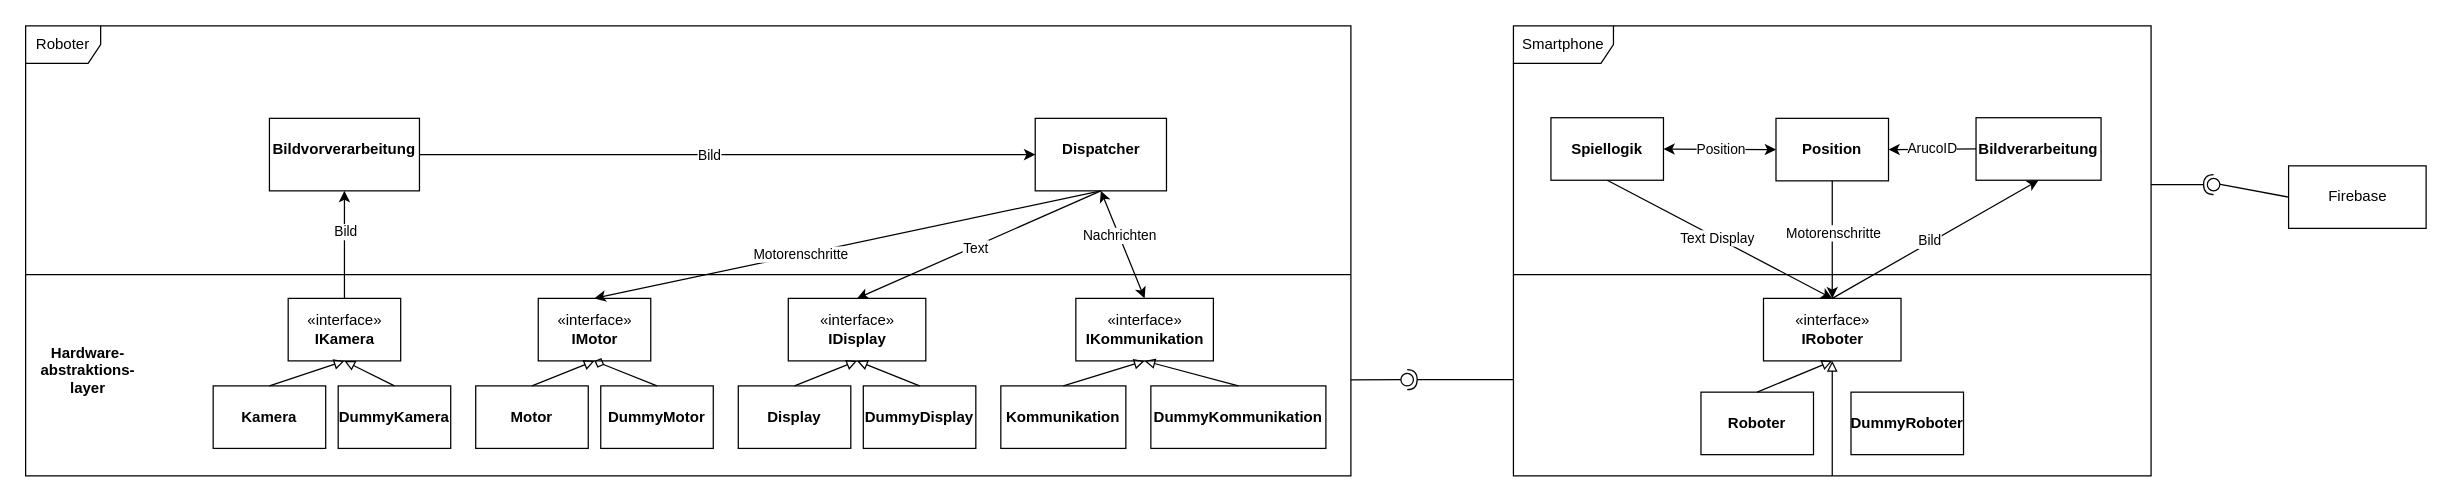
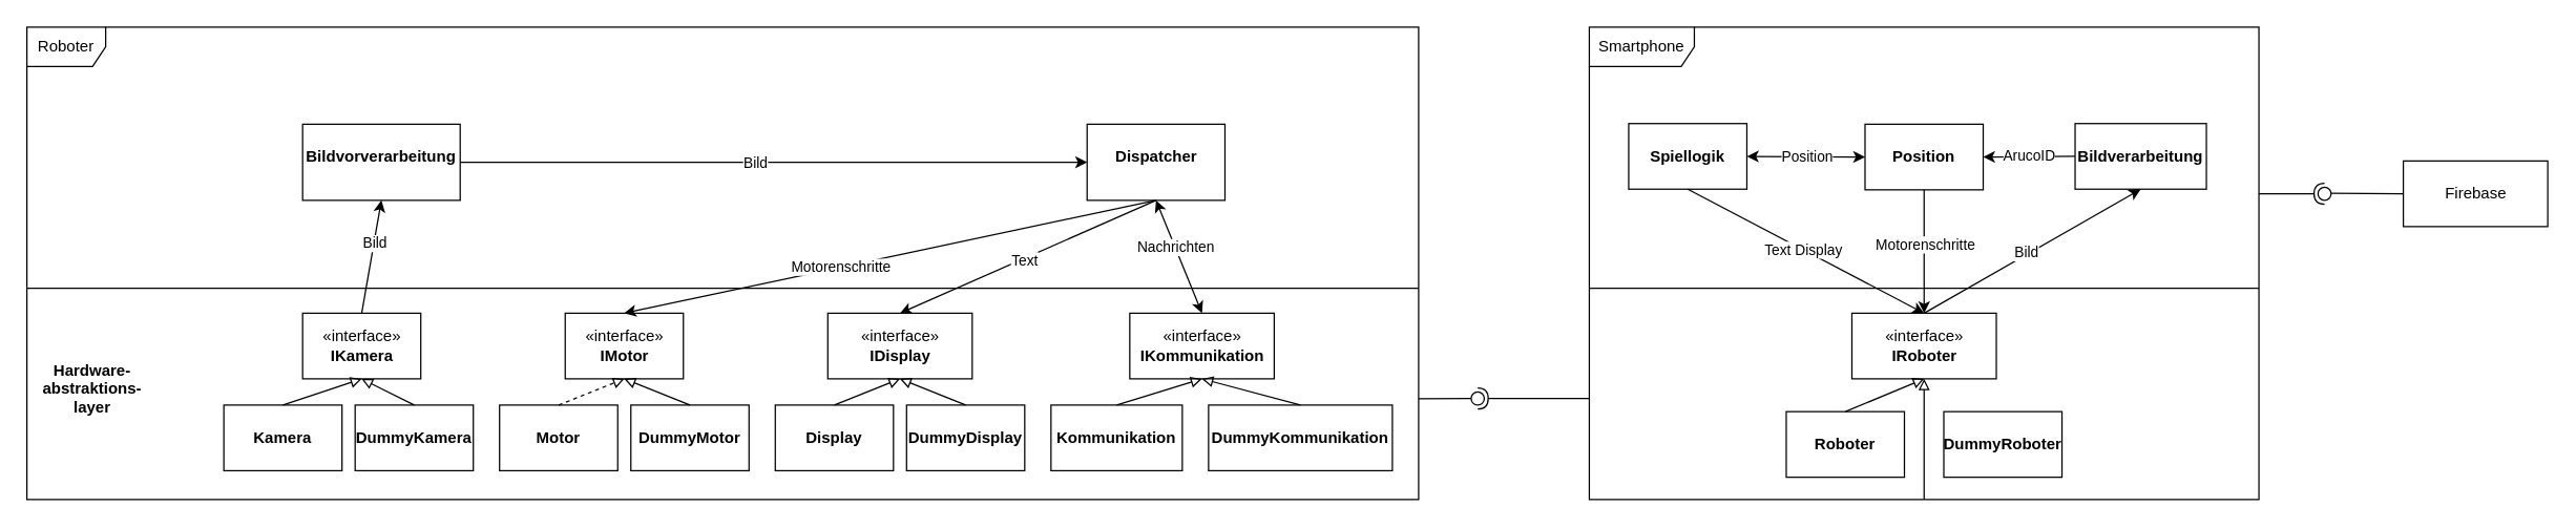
  <mxCell id="0" />
  <mxCell id="1" parent="0" />
  <mxCell id="2" value="Smartphone" style="shape=umlFrame;whiteSpace=wrap;html=1;width=80;height=30;" vertex="1" parent="1"><mxGeometry x="1210" y="20" width="510" height="360" as="geometry" /></mxCell>
  <mxCell id="3" value="Roboter" style="shape=umlFrame;whiteSpace=wrap;html=1;" vertex="1" parent="1"><mxGeometry x="20" y="20" width="1060" height="360" as="geometry" /></mxCell>
  <mxCell id="4" value="" style="rounded=0;orthogonalLoop=1;jettySize=auto;html=1;endArrow=none;endFill=0;exitX=1;exitY=0.292;exitDx=0;exitDy=0;exitPerimeter=0;" edge="1" target="6" parent="1"><mxGeometry relative="1" as="geometry"><mxPoint x="1080" y="303.12" as="sourcePoint" /></mxGeometry></mxCell>
  <mxCell id="5" value="" style="rounded=0;orthogonalLoop=1;jettySize=auto;html=1;endArrow=halfCircle;endFill=0;entryX=0.5;entryY=0.5;entryDx=0;entryDy=0;endSize=6;strokeWidth=1;" edge="1" target="6" parent="1"><mxGeometry relative="1" as="geometry"><mxPoint x="1210" y="303" as="sourcePoint" /><Array as="points"><mxPoint x="1170" y="303" /><mxPoint x="1150" y="303" /></Array></mxGeometry></mxCell>
  <mxCell id="6" value="" style="ellipse;whiteSpace=wrap;html=1;fontFamily=Helvetica;fontSize=12;fontColor=#000000;align=center;strokeColor=#000000;fillColor=#ffffff;points=[];aspect=fixed;resizable=0;" vertex="1" parent="1"><mxGeometry x="1120" y="298" width="10" height="10" as="geometry" /></mxCell>
  <mxCell id="7" value="&lt;p style=&quot;margin: 0px ; margin-top: 4px ; text-align: center&quot;&gt;&lt;br&gt;&lt;b&gt;Kamera&lt;/b&gt;&lt;/p&gt;" style="verticalAlign=top;align=left;overflow=fill;fontSize=12;fontFamily=Helvetica;html=1;" vertex="1" parent="1"><mxGeometry x="170" y="308" width="90" height="50" as="geometry" /></mxCell>
  <mxCell id="8" value="«interface»&lt;br&gt;&lt;b&gt;IKamera&lt;/b&gt;" style="html=1;" vertex="1" parent="1"><mxGeometry x="230" y="238" width="90" height="50" as="geometry" /></mxCell>
  <mxCell id="9" value="&lt;p style=&quot;margin: 0px ; margin-top: 4px ; text-align: center&quot;&gt;&lt;br&gt;&lt;b&gt;DummyKamera&lt;/b&gt;&lt;/p&gt;" style="verticalAlign=top;align=left;overflow=fill;fontSize=12;fontFamily=Helvetica;html=1;" vertex="1" parent="1"><mxGeometry x="270" y="308" width="90" height="50" as="geometry" /></mxCell>
  <mxCell id="10" value="«interface»&lt;br&gt;&lt;b&gt;IMotor&lt;/b&gt;" style="html=1;" vertex="1" parent="1"><mxGeometry x="430" y="238" width="90" height="50" as="geometry" /></mxCell>
  <mxCell id="11" value="&lt;p style=&quot;margin: 0px ; margin-top: 4px ; text-align: center&quot;&gt;&lt;br&gt;&lt;b&gt;Motor&lt;/b&gt;&lt;/p&gt;" style="verticalAlign=top;align=left;overflow=fill;fontSize=12;fontFamily=Helvetica;html=1;" vertex="1" parent="1"><mxGeometry x="380" y="308" width="90" height="50" as="geometry" /></mxCell>
  <mxCell id="12" value="&lt;p style=&quot;margin: 0px ; margin-top: 4px ; text-align: center&quot;&gt;&lt;br&gt;&lt;b&gt;DummyMotor&lt;/b&gt;&lt;/p&gt;" style="verticalAlign=top;align=left;overflow=fill;fontSize=12;fontFamily=Helvetica;html=1;" vertex="1" parent="1"><mxGeometry x="480" y="308" width="90" height="50" as="geometry" /></mxCell>
  <mxCell id="13" value="«interface»&lt;br&gt;&lt;b&gt;IDisplay&lt;/b&gt;" style="html=1;" vertex="1" parent="1"><mxGeometry x="630" y="238" width="110" height="50" as="geometry" /></mxCell>
  <mxCell id="14" value="&lt;p style=&quot;margin: 0px ; margin-top: 4px ; text-align: center&quot;&gt;&lt;br&gt;&lt;b&gt;Display&lt;/b&gt;&lt;/p&gt;" style="verticalAlign=top;align=left;overflow=fill;fontSize=12;fontFamily=Helvetica;html=1;" vertex="1" parent="1"><mxGeometry x="590" y="308" width="90" height="50" as="geometry" /></mxCell>
  <mxCell id="15" value="&lt;p style=&quot;margin: 0px ; margin-top: 4px ; text-align: center&quot;&gt;&lt;br&gt;&lt;b&gt;DummyDisplay&lt;/b&gt;&lt;/p&gt;" style="verticalAlign=top;align=left;overflow=fill;fontSize=12;fontFamily=Helvetica;html=1;" vertex="1" parent="1"><mxGeometry x="690" y="308" width="90" height="50" as="geometry" /></mxCell>
  <mxCell id="16" value="«interface»&lt;br&gt;&lt;b&gt;IKommunikation&lt;/b&gt;" style="html=1;" vertex="1" parent="1"><mxGeometry x="860" y="238" width="110" height="50" as="geometry" /></mxCell>
  <mxCell id="17" value="&lt;p style=&quot;margin: 0px ; margin-top: 4px ; text-align: center&quot;&gt;&lt;br&gt;&lt;b&gt;DummyKommunikation&lt;/b&gt;&lt;/p&gt;" style="verticalAlign=top;align=left;overflow=fill;fontSize=12;fontFamily=Helvetica;html=1;" vertex="1" parent="1"><mxGeometry x="920" y="308" width="140" height="50" as="geometry" /></mxCell>
  <mxCell id="18" value="&lt;p style=&quot;margin: 0px ; margin-top: 4px ; text-align: center&quot;&gt;&lt;br&gt;&lt;b&gt;Kommunikation&lt;/b&gt;&lt;/p&gt;" style="verticalAlign=top;align=left;overflow=fill;fontSize=12;fontFamily=Helvetica;html=1;" vertex="1" parent="1"><mxGeometry x="800" y="308" width="100" height="50" as="geometry" /></mxCell>
  <mxCell id="19" value="" style="line;strokeWidth=1;fillColor=none;align=left;verticalAlign=middle;spacingTop=-1;spacingLeft=3;spacingRight=3;rotatable=0;labelPosition=right;points=[];portConstraint=eastwest;" vertex="1" parent="1"><mxGeometry x="20" y="215" width="1060" height="8" as="geometry" /></mxCell>
  <mxCell id="20" value="Hardware-&#10;abstraktions-&#10;layer" style="text;align=center;fontStyle=1;verticalAlign=middle;spacingLeft=3;spacingRight=3;strokeColor=none;rotatable=0;points=[[0,0.5],[1,0.5]];portConstraint=eastwest;" vertex="1" parent="1"><mxGeometry x="30" y="282" width="80" height="26" as="geometry" /></mxCell>
  <mxCell id="21" value="" style="endArrow=block;html=1;exitX=0.5;exitY=0;exitDx=0;exitDy=0;entryX=0.5;entryY=1;entryDx=0;entryDy=0;endFill=0;" edge="1" parent="1" source="7" target="8"><mxGeometry width="50" height="50" relative="1" as="geometry"><mxPoint x="450" y="358" as="sourcePoint" /><mxPoint x="500" y="308" as="targetPoint" /></mxGeometry></mxCell>
  <mxCell id="22" value="" style="endArrow=block;html=1;exitX=0.5;exitY=0;exitDx=0;exitDy=0;entryX=0.5;entryY=1;entryDx=0;entryDy=0;endFill=0;" edge="1" parent="1" source="9" target="8"><mxGeometry width="50" height="50" relative="1" as="geometry"><mxPoint x="225" y="318" as="sourcePoint" /><mxPoint x="285" y="298" as="targetPoint" /></mxGeometry></mxCell>
- <mxCell id="23" value="" style="endArrow=block;html=1;exitX=0.5;exitY=0;exitDx=0;exitDy=0;entryX=0.5;entryY=1;entryDx=0;entryDy=0;endFill=0;" edge="1" parent="1" source="11" target="10"><mxGeometry width="50" height="50" relative="1" as="geometry"><mxPoint x="325" y="318" as="sourcePoint" /><mxPoint x="285" y="298" as="targetPoint" /></mxGeometry></mxCell>
- <mxCell id="24" value="" style="endArrow=diamond;html=1;exitX=0.5;exitY=0;exitDx=0;exitDy=0;entryX=0.5;entryY=1;entryDx=0;entryDy=0;endFill=0;" edge="1" parent="1" source="12" target="10"><mxGeometry width="50" height="50" relative="1" as="geometry"><mxPoint x="335" y="328" as="sourcePoint" /><mxPoint x="470" y="288" as="targetPoint" /></mxGeometry></mxCell>
+ <mxCell id="23" value="" style="endArrow=block;html=1;exitX=0.5;exitY=0;exitDx=0;exitDy=0;entryX=0.5;entryY=1;entryDx=0;entryDy=0;endFill=0;dashed=1;" edge="1" parent="1" source="11" target="10"><mxGeometry width="50" height="50" relative="1" as="geometry"><mxPoint x="325" y="318" as="sourcePoint" /><mxPoint x="285" y="298" as="targetPoint" /></mxGeometry></mxCell>
+ <mxCell id="24" value="" style="endArrow=block;html=1;exitX=0.5;exitY=0;exitDx=0;exitDy=0;entryX=0.5;entryY=1;entryDx=0;entryDy=0;endFill=0;" edge="1" parent="1" source="12" target="10"><mxGeometry width="50" height="50" relative="1" as="geometry"><mxPoint x="335" y="328" as="sourcePoint" /><mxPoint x="470" y="288" as="targetPoint" /></mxGeometry></mxCell>
  <mxCell id="25" value="" style="endArrow=block;html=1;exitX=0.5;exitY=0;exitDx=0;exitDy=0;entryX=0.5;entryY=1;entryDx=0;entryDy=0;endFill=0;" edge="1" parent="1" source="14" target="13"><mxGeometry width="50" height="50" relative="1" as="geometry"><mxPoint x="345" y="338" as="sourcePoint" /><mxPoint x="305" y="318" as="targetPoint" /></mxGeometry></mxCell>
  <mxCell id="26" value="" style="endArrow=block;html=1;exitX=0.5;exitY=0;exitDx=0;exitDy=0;entryX=0.5;entryY=1;entryDx=0;entryDy=0;endFill=0;" edge="1" parent="1" source="15" target="13"><mxGeometry width="50" height="50" relative="1" as="geometry"><mxPoint x="355" y="348" as="sourcePoint" /><mxPoint x="690" y="288" as="targetPoint" /></mxGeometry></mxCell>
  <mxCell id="27" value="" style="endArrow=block;html=1;exitX=0.5;exitY=0;exitDx=0;exitDy=0;entryX=0.5;entryY=1;entryDx=0;entryDy=0;endFill=0;" edge="1" parent="1" source="18" target="16"><mxGeometry width="50" height="50" relative="1" as="geometry"><mxPoint x="365" y="358" as="sourcePoint" /><mxPoint x="325" y="338" as="targetPoint" /></mxGeometry></mxCell>
  <mxCell id="28" value="" style="endArrow=block;html=1;exitX=0.5;exitY=0;exitDx=0;exitDy=0;entryX=0.5;entryY=1;entryDx=0;entryDy=0;endFill=0;" edge="1" parent="1" source="17" target="16"><mxGeometry width="50" height="50" relative="1" as="geometry"><mxPoint x="375" y="368" as="sourcePoint" /><mxPoint x="335" y="348" as="targetPoint" /></mxGeometry></mxCell>
  <mxCell id="29" value="«interface»&lt;br&gt;&lt;b&gt;IRoboter&lt;/b&gt;" style="html=1;" vertex="1" parent="1"><mxGeometry x="1410" y="238" width="110" height="50" as="geometry" /></mxCell>
  <mxCell id="30" value="&lt;p style=&quot;margin: 0px ; margin-top: 4px ; text-align: center&quot;&gt;&lt;br&gt;&lt;b&gt;Roboter&lt;/b&gt;&lt;/p&gt;" style="verticalAlign=top;align=left;overflow=fill;fontSize=12;fontFamily=Helvetica;html=1;" vertex="1" parent="1"><mxGeometry x="1360" y="313" width="90" height="50" as="geometry" /></mxCell>
  <mxCell id="31" value="&lt;p style=&quot;margin: 0px ; margin-top: 4px ; text-align: center&quot;&gt;&lt;br&gt;&lt;b&gt;DummyRoboter&lt;/b&gt;&lt;/p&gt;" style="verticalAlign=top;align=left;overflow=fill;fontSize=12;fontFamily=Helvetica;html=1;" vertex="1" parent="1"><mxGeometry x="1480" y="313" width="90" height="50" as="geometry" /></mxCell>
  <mxCell id="32" value="" style="endArrow=block;html=1;entryX=0.5;entryY=1;entryDx=0;entryDy=0;exitX=0.5;exitY=0;exitDx=0;exitDy=0;startArrow=none;startFill=0;endFill=0;" edge="1" parent="1" source="30" target="29"><mxGeometry width="50" height="50" relative="1" as="geometry"><mxPoint x="1100" y="358" as="sourcePoint" /><mxPoint x="1150" y="308" as="targetPoint" /></mxGeometry></mxCell>
  <mxCell id="33" value="" style="endArrow=none;html=1;exitX=0.5;exitY=1;exitDx=0;exitDy=0;startArrow=block;startFill=0;" edge="1" parent="1" source="29" target="2"><mxGeometry width="50" height="50" relative="1" as="geometry"><mxPoint x="1415" y="323" as="sourcePoint" /><mxPoint x="1475" y="298" as="targetPoint" /></mxGeometry></mxCell>
  <mxCell id="34" value="" style="line;strokeWidth=1;fillColor=none;align=left;verticalAlign=middle;spacingTop=-1;spacingLeft=3;spacingRight=3;rotatable=0;labelPosition=right;points=[];portConstraint=eastwest;" vertex="1" parent="1"><mxGeometry x="1210" y="215" width="510" height="8" as="geometry" /></mxCell>
  <mxCell id="35" value="" style="rounded=0;orthogonalLoop=1;jettySize=auto;html=1;endArrow=none;endFill=0;entryX=0.942;entryY=0.465;entryDx=0;entryDy=0;entryPerimeter=0;exitX=0;exitY=0.5;exitDx=0;exitDy=0;" edge="1" target="36" parent="1" source="38"><mxGeometry relative="1" as="geometry"><mxPoint x="1810" y="148" as="sourcePoint" /><mxPoint x="1780" y="150" as="targetPoint" /></mxGeometry></mxCell>
  <mxCell id="36" value="" style="ellipse;whiteSpace=wrap;html=1;fontFamily=Helvetica;fontSize=12;fontColor=#000000;align=center;strokeColor=#000000;fillColor=#ffffff;points=[];aspect=fixed;resizable=0;" vertex="1" parent="1"><mxGeometry x="1765" y="142" width="10" height="10" as="geometry" /></mxCell>
  <mxCell id="37" value="" style="rounded=0;orthogonalLoop=1;jettySize=auto;html=1;endArrow=halfCircle;endFill=0;endSize=6;strokeWidth=1;" edge="1" parent="1"><mxGeometry relative="1" as="geometry"><mxPoint x="1720" y="146.98" as="sourcePoint" /><mxPoint x="1770" y="146.98" as="targetPoint" /><Array as="points"><mxPoint x="1770" y="146.98" /></Array></mxGeometry></mxCell>
- <mxCell id="38" value="Firebase" style="html=1;" vertex="1" parent="1"><mxGeometry x="1830" y="132" width="110" height="50" as="geometry" /></mxCell>
- <mxCell id="39" value="&lt;p style=&quot;margin: 0px ; margin-top: 4px ; text-align: center&quot;&gt;&lt;br&gt;&lt;b&gt;Bildvorverarbeitung&lt;/b&gt;&lt;/p&gt;" style="verticalAlign=top;align=left;overflow=fill;fontSize=12;fontFamily=Helvetica;html=1;" vertex="1" parent="1"><mxGeometry x="215" y="94" width="120" height="58" as="geometry" /></mxCell>
+ <mxCell id="38" value="Firebase" style="html=1;" vertex="1" parent="1"><mxGeometry x="1830" y="122" width="110" height="50" as="geometry" /></mxCell>
+ <mxCell id="39" value="&lt;p style=&quot;margin: 0px ; margin-top: 4px ; text-align: center&quot;&gt;&lt;br&gt;&lt;b&gt;Bildvorverarbeitung&lt;/b&gt;&lt;/p&gt;" style="verticalAlign=top;align=left;overflow=fill;fontSize=12;fontFamily=Helvetica;html=1;" vertex="1" parent="1"><mxGeometry x="230" y="94" width="120" height="58" as="geometry" /></mxCell>
  <mxCell id="40" value="" style="endArrow=none;html=1;entryX=0.5;entryY=0;entryDx=0;entryDy=0;exitX=0.5;exitY=1;exitDx=0;exitDy=0;startArrow=classic;startFill=1;" edge="1" parent="1" source="39" target="8"><mxGeometry width="50" height="50" relative="1" as="geometry"><mxPoint x="960" y="180" as="sourcePoint" /><mxPoint x="1010" y="130" as="targetPoint" /></mxGeometry></mxCell>
  <mxCell id="41" value="Bild" style="edgeLabel;html=1;align=center;verticalAlign=middle;resizable=0;points=[];" vertex="1" connectable="0" parent="40"><mxGeometry x="-0.254" relative="1" as="geometry"><mxPoint as="offset" /></mxGeometry></mxCell>
  <mxCell id="42" value="&lt;p style=&quot;margin: 0px ; margin-top: 4px ; text-align: center&quot;&gt;&lt;br&gt;&lt;b&gt;Dispatcher&lt;/b&gt;&lt;/p&gt;" style="verticalAlign=top;align=left;overflow=fill;fontSize=12;fontFamily=Helvetica;html=1;" vertex="1" parent="1"><mxGeometry x="827.5" y="94" width="105" height="58" as="geometry" /></mxCell>
  <mxCell id="43" value="" style="endArrow=classic;html=1;exitX=0.5;exitY=0;exitDx=0;exitDy=0;entryX=0.5;entryY=1;entryDx=0;entryDy=0;startArrow=classic;startFill=1;endFill=1;" edge="1" parent="1" source="16" target="42"><mxGeometry width="50" height="50" relative="1" as="geometry"><mxPoint x="960" y="180" as="sourcePoint" /><mxPoint x="1010" y="130" as="targetPoint" /></mxGeometry></mxCell>
  <mxCell id="44" value="Nachrichten" style="edgeLabel;html=1;align=center;verticalAlign=middle;resizable=0;points=[];" vertex="1" connectable="0" parent="43"><mxGeometry x="0.154" relative="1" as="geometry"><mxPoint as="offset" /></mxGeometry></mxCell>
  <mxCell id="45" value="" style="endArrow=classic;html=1;exitX=1;exitY=0.5;exitDx=0;exitDy=0;entryX=0;entryY=0.5;entryDx=0;entryDy=0;endFill=1;" edge="1" parent="1" source="39" target="42"><mxGeometry width="50" height="50" relative="1" as="geometry"><mxPoint x="960" y="180" as="sourcePoint" /><mxPoint x="1010" y="130" as="targetPoint" /></mxGeometry></mxCell>
  <mxCell id="46" value="Bild" style="edgeLabel;html=1;align=center;verticalAlign=middle;resizable=0;points=[];" vertex="1" connectable="0" parent="45"><mxGeometry x="-0.06" relative="1" as="geometry"><mxPoint as="offset" /></mxGeometry></mxCell>
  <mxCell id="47" value="" style="endArrow=none;html=1;exitX=0.5;exitY=0;exitDx=0;exitDy=0;entryX=0.5;entryY=1;entryDx=0;entryDy=0;endFill=0;startArrow=classic;startFill=1;" edge="1" parent="1" source="10" target="42"><mxGeometry width="50" height="50" relative="1" as="geometry"><mxPoint x="960" y="180" as="sourcePoint" /><mxPoint x="1010" y="130" as="targetPoint" /></mxGeometry></mxCell>
  <mxCell id="48" value="Motorenschritte" style="edgeLabel;html=1;align=center;verticalAlign=middle;resizable=0;points=[];" vertex="1" connectable="0" parent="47"><mxGeometry x="-0.188" y="1" relative="1" as="geometry"><mxPoint as="offset" /></mxGeometry></mxCell>
  <mxCell id="49" value="" style="endArrow=none;html=1;exitX=0.5;exitY=0;exitDx=0;exitDy=0;entryX=0.5;entryY=1;entryDx=0;entryDy=0;startArrow=classic;startFill=1;" edge="1" parent="1" source="13" target="42"><mxGeometry width="50" height="50" relative="1" as="geometry"><mxPoint x="960" y="180" as="sourcePoint" /><mxPoint x="1010" y="130" as="targetPoint" /></mxGeometry></mxCell>
  <mxCell id="50" value="Text" style="edgeLabel;html=1;align=center;verticalAlign=middle;resizable=0;points=[];" vertex="1" connectable="0" parent="49"><mxGeometry x="-0.03" y="-1" relative="1" as="geometry"><mxPoint as="offset" /></mxGeometry></mxCell>
  <mxCell id="51" value="&lt;p style=&quot;margin: 0px ; margin-top: 4px ; text-align: center&quot;&gt;&lt;br&gt;&lt;b&gt;Spiellogik&lt;/b&gt;&lt;/p&gt;" style="verticalAlign=top;align=left;overflow=fill;fontSize=12;fontFamily=Helvetica;html=1;" vertex="1" parent="1"><mxGeometry x="1240" y="93.5" width="90" height="50" as="geometry" /></mxCell>
  <mxCell id="52" value="&lt;p style=&quot;margin: 0px ; margin-top: 4px ; text-align: center&quot;&gt;&lt;br&gt;&lt;b&gt;Bildverarbeitung&lt;/b&gt;&lt;/p&gt;" style="verticalAlign=top;align=left;overflow=fill;fontSize=12;fontFamily=Helvetica;html=1;" vertex="1" parent="1"><mxGeometry x="1580" y="93.5" width="100" height="50" as="geometry" /></mxCell>
  <mxCell id="53" value="" style="endArrow=none;html=1;exitX=0.5;exitY=0;exitDx=0;exitDy=0;entryX=0.5;entryY=1;entryDx=0;entryDy=0;endFill=0;startArrow=classic;startFill=1;" edge="1" parent="1" source="29" target="51"><mxGeometry width="50" height="50" relative="1" as="geometry"><mxPoint x="1390" y="230" as="sourcePoint" /><mxPoint x="1440" y="180" as="targetPoint" /></mxGeometry></mxCell>
  <mxCell id="54" value="Text Display" style="edgeLabel;html=1;align=center;verticalAlign=middle;resizable=0;points=[];" vertex="1" connectable="0" parent="53"><mxGeometry x="0.037" relative="1" as="geometry"><mxPoint as="offset" /></mxGeometry></mxCell>
  <mxCell id="55" value="" style="endArrow=classic;html=1;exitX=0.5;exitY=0;exitDx=0;exitDy=0;entryX=0.5;entryY=1;entryDx=0;entryDy=0;startArrow=none;startFill=0;endFill=1;" edge="1" parent="1" source="29" target="52"><mxGeometry width="50" height="50" relative="1" as="geometry"><mxPoint x="1390" y="230" as="sourcePoint" /><mxPoint x="1440" y="180" as="targetPoint" /></mxGeometry></mxCell>
  <mxCell id="56" value="Bild" style="edgeLabel;html=1;align=center;verticalAlign=middle;resizable=0;points=[];" vertex="1" connectable="0" parent="55"><mxGeometry x="-0.043" y="2" relative="1" as="geometry"><mxPoint as="offset" /></mxGeometry></mxCell>
  <mxCell id="57" value="&lt;p style=&quot;margin: 0px ; margin-top: 4px ; text-align: center&quot;&gt;&lt;br&gt;&lt;b&gt;Position&lt;/b&gt;&lt;/p&gt;" style="verticalAlign=top;align=left;overflow=fill;fontSize=12;fontFamily=Helvetica;html=1;" vertex="1" parent="1"><mxGeometry x="1420" y="94" width="90" height="50" as="geometry" /></mxCell>
  <mxCell id="58" value="" style="endArrow=classic;html=1;entryX=1;entryY=0.5;entryDx=0;entryDy=0;exitX=0;exitY=0.5;exitDx=0;exitDy=0;startArrow=none;startFill=0;endFill=1;" edge="1" parent="1" source="52" target="57"><mxGeometry width="50" height="50" relative="1" as="geometry"><mxPoint x="1390" y="230" as="sourcePoint" /><mxPoint x="1440" y="180" as="targetPoint" /></mxGeometry></mxCell>
  <mxCell id="59" value="ArucoID" style="edgeLabel;html=1;align=center;verticalAlign=middle;resizable=0;points=[];" vertex="1" connectable="0" parent="58"><mxGeometry x="-0.003" y="-1" relative="1" as="geometry"><mxPoint as="offset" /></mxGeometry></mxCell>
  <mxCell id="60" value="" style="endArrow=classic;html=1;entryX=0;entryY=0.5;entryDx=0;entryDy=0;exitX=1;exitY=0.5;exitDx=0;exitDy=0;startArrow=classic;startFill=1;endFill=1;" edge="1" parent="1" source="51" target="57"><mxGeometry width="50" height="50" relative="1" as="geometry"><mxPoint x="1390" y="230" as="sourcePoint" /><mxPoint x="1440" y="180" as="targetPoint" /></mxGeometry></mxCell>
  <mxCell id="61" value="Position" style="edgeLabel;html=1;align=center;verticalAlign=middle;resizable=0;points=[];" vertex="1" connectable="0" parent="60"><mxGeometry x="0.029" relative="1" as="geometry"><mxPoint as="offset" /></mxGeometry></mxCell>
  <mxCell id="62" value="" style="endArrow=classic;html=1;exitX=0.5;exitY=1;exitDx=0;exitDy=0;entryX=0.5;entryY=0;entryDx=0;entryDy=0;startArrow=none;startFill=0;endFill=1;" edge="1" parent="1" source="57" target="29"><mxGeometry width="50" height="50" relative="1" as="geometry"><mxPoint x="1390" y="230" as="sourcePoint" /><mxPoint x="1440" y="180" as="targetPoint" /></mxGeometry></mxCell>
  <mxCell id="63" value="Motorenschritte" style="edgeLabel;html=1;align=center;verticalAlign=middle;resizable=0;points=[];" vertex="1" connectable="0" parent="62"><mxGeometry x="-0.137" relative="1" as="geometry"><mxPoint as="offset" /></mxGeometry></mxCell>
